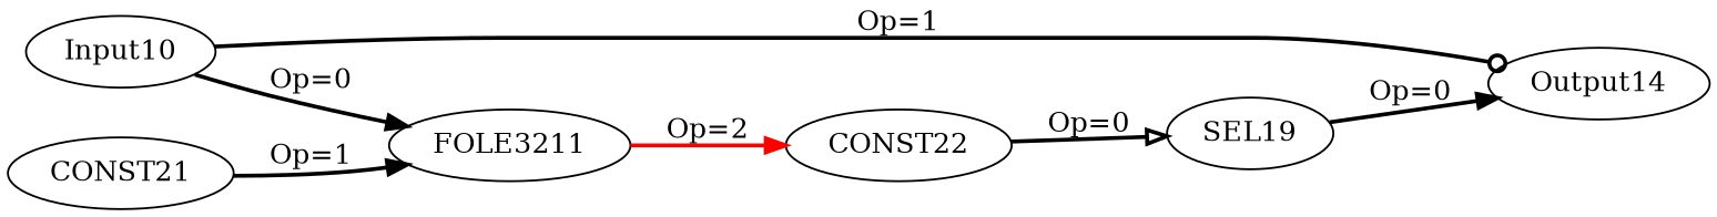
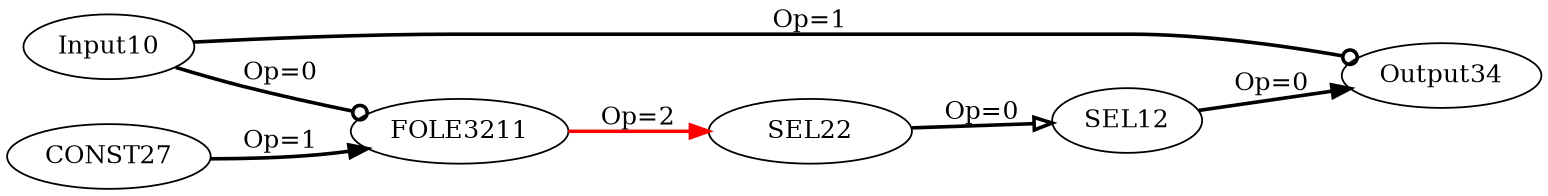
  digraph {
    rankdir=LR
    node [opcode=CONST]
    edge [arrowhead=normal color=black operand=0 style=bold]
    Input10 [offset="0, 0" opcode=Input pattern="4, 112, 4, 16" ref_name=arg]
    FOLE3211 [opcode=FOLE32]
-   Output14 [offset="0, 0" opcode=Output pattern="4, 112, 4, 16" ref_name=arg1]
-   CONST22 [value=0]
-   SEL12 [opcode=SEL label=SEL19]
-   CONST21 [value=0]
-   Input10 -> FOLE3211 [label="Op=0"]
+   Output14 [offset="0, 0" opcode=Output pattern="4, 112, 4, 16" ref_name=arg1 label=Output34]
+   CONST22 [value=0 label=SEL22]
+   SEL12 [opcode=SEL]
+   CONST21 [value=0 label=CONST27]
+   Input10 -> FOLE3211 [arrowhead=odot label="Op=0"]
    Input10 -> Output14 [arrowhead=odot label="Op=1" operand=1]
    FOLE3211 -> CONST22 [color=red label="Op=2" operand=2]
    CONST22 -> SEL12 [arrowhead=onormal label="Op=0"]
    SEL12 -> Output14 [label="Op=0"]
    CONST21 -> FOLE3211 [label="Op=1" operand=1]
  }
